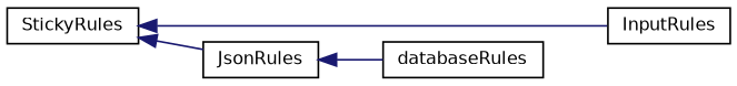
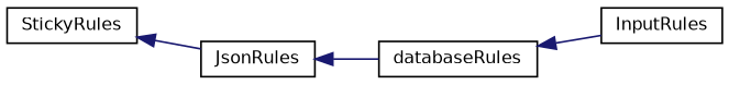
  digraph {
    rankdir=LR
    node [color=black fillcolor=white fontname=Helvetica fontsize=10 shape=record style=filled]
    edge [color=midnightblue dir=back fontname=Helvetica fontsize=10 labelfontname=Helvetica labelfontsize=10 style=solid]
    n1 [height=0.2 label=StickyRules width=0.4]
    n2 [height=0.2 label=InputRules width=0.4]
    n3 [height=0.2 label=JsonRules width=0.4]
    n4 [height=0.2 label=databaseRules width=0.4]
-   n1 -> n2
+   n4 -> n2
    n1 -> n3
    n3 -> n4
  }
